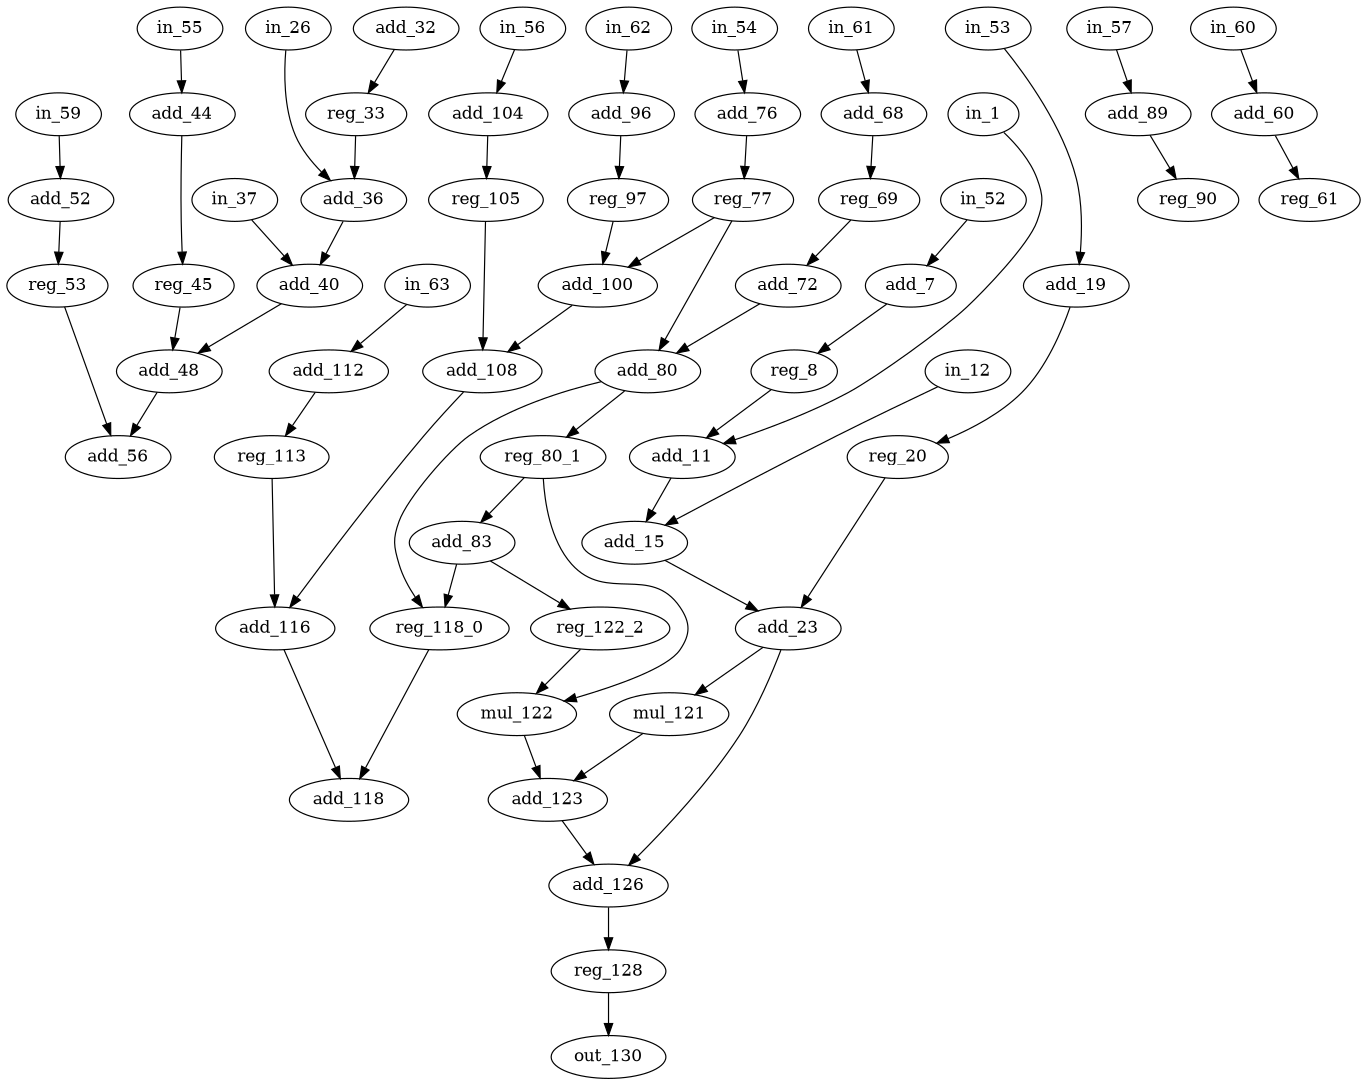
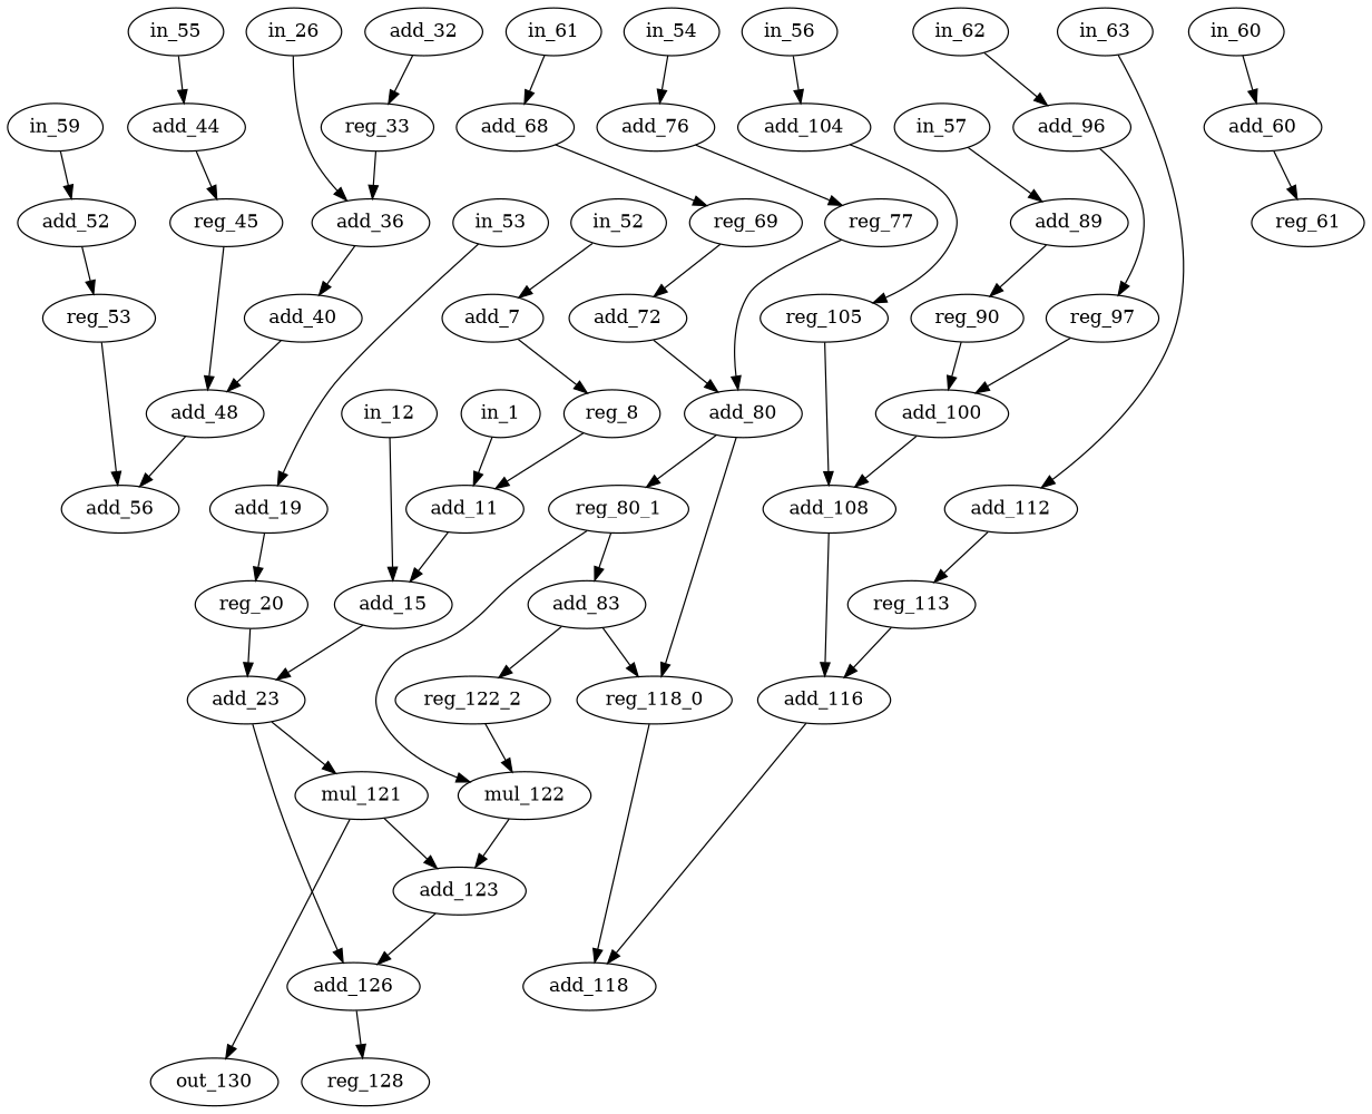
  digraph {
    node [op=reg]
    edge [port=0 weight=0]
    n1 [label=reg_33]
    n2 [label=add_36 op=add]
    n3 [label=add_40 op=add]
    n4 [label=in_12 op=in]
    n5 [label=add_15 op=add]
    n6 [label=add_23 op=add]
-   n7 [label=in_37 op=in]
    n8 [label=add_48 op=add]
    n9 [label=add_68 op=addi value=2]
    n10 [label=reg_69]
    n11 [label=add_72 op=add]
    n12 [label=mul_121 op=muli value=2]
    n13 [label=add_123 op=add]
    n14 [label=add_126 op=add]
    n15 [label=reg_90]
    n16 [label=add_100 op=add]
    n17 [label=add_108 op=add]
    n18 [label=reg_128]
    n19 [label=add_118 op=add]
    n20 [label=reg_122_2]
    n21 [label=mul_122 op=mul]
    n22 [label=reg_61]
    n23 [label=add_83 op=addi value=2]
    n24 [label=reg_118_0]
    n25 [label=add_19 op=addi value=2]
    n26 [label=reg_20]
    n27 [label=add_80 op=add]
    n28 [label=reg_80_1]
    n29 [label=add_89 op=addi value=2]
    n30 [label=add_104 op=addi value=2]
    n31 [label=reg_105]
    n32 [label=out_130 op=out]
    n33 [label=add_60 op=addi value=2]
    n34 [label=in_1 op=in]
    n35 [label=add_11 op=add]
    n36 [label=add_7 op=addi value=2]
    n37 [label=reg_8]
    n38 [label=add_56 op=add]
    n39 [label=add_116 op=add]
    n40 [label=in_26 op=in]
    n41 [label=add_96 op=addi value=2]
    n42 [label=reg_97]
    n43 [label=reg_53]
    n44 [label=reg_45]
    n45 [label=add_44 op=addi value=2]
    n46 [label=add_52 op=addi value=2]
    n47 [label=reg_113]
    n48 [label=add_32 op=addi value=2]
    n49 [label=reg_77]
    n50 [label=add_112 op=addi value=2]
    n51 [label=add_76 op=addi value=2]
    n52 [label=in_52 op=in]
    n53 [label=in_53 op=in]
    n54 [label=in_54 op=in]
    n55 [label=in_55 op=in]
    n56 [label=in_56 op=in]
    n57 [label=in_57 op=in]
    n58 [label=in_59 op=in]
    n59 [label=in_60 op=in]
    n60 [label=in_61 op=in]
    n61 [label=in_62 op=in]
    n62 [label=in_63 op=in]
    n1 -> n2
    n2 -> n3
    n3 -> n8 [port=1]
    n4 -> n5 [port=1]
    n5 -> n6 [port=1]
    n6 -> n12
    n6 -> n14 [port=1]
-   n7 -> n3 [port=1]
    n8 -> n38 [port=1]
    n9 -> n10
    n10 -> n11 [port=1]
    n11 -> n27
    n12 -> n13 [port=1]
    n13 -> n14
    n14 -> n18
-   n49 -> n16
+   n15 -> n16
    n16 -> n17
    n17 -> n39 [port=1]
-   n18 -> n32
+   n12 -> n32
    n20 -> n21 [port=1]
    n21 -> n13
    n23 -> n20
    n23 -> n24
    n24 -> n19
    n25 -> n26
    n26 -> n6
    n27 -> n24 [port=1]
    n27 -> n28
    n28 -> n21
    n28 -> n23
    n29 -> n15
    n30 -> n31
    n31 -> n17 [port=1]
    n33 -> n22
    n34 -> n35 [port=1]
    n35 -> n5
    n36 -> n37
    n37 -> n35
    n39 -> n19 [port=1]
    n40 -> n2 [port=1]
    n41 -> n42
    n42 -> n16 [port=1]
    n43 -> n38
    n44 -> n8
    n45 -> n44
    n46 -> n43
    n47 -> n39
    n48 -> n1
    n49 -> n27 [port=1]
    n50 -> n47
    n51 -> n49
    n52 -> n36
    n53 -> n25
    n54 -> n51
    n55 -> n45
    n56 -> n30
    n57 -> n29
    n58 -> n46
    n59 -> n33
    n60 -> n9
    n61 -> n41
    n62 -> n50
  }
